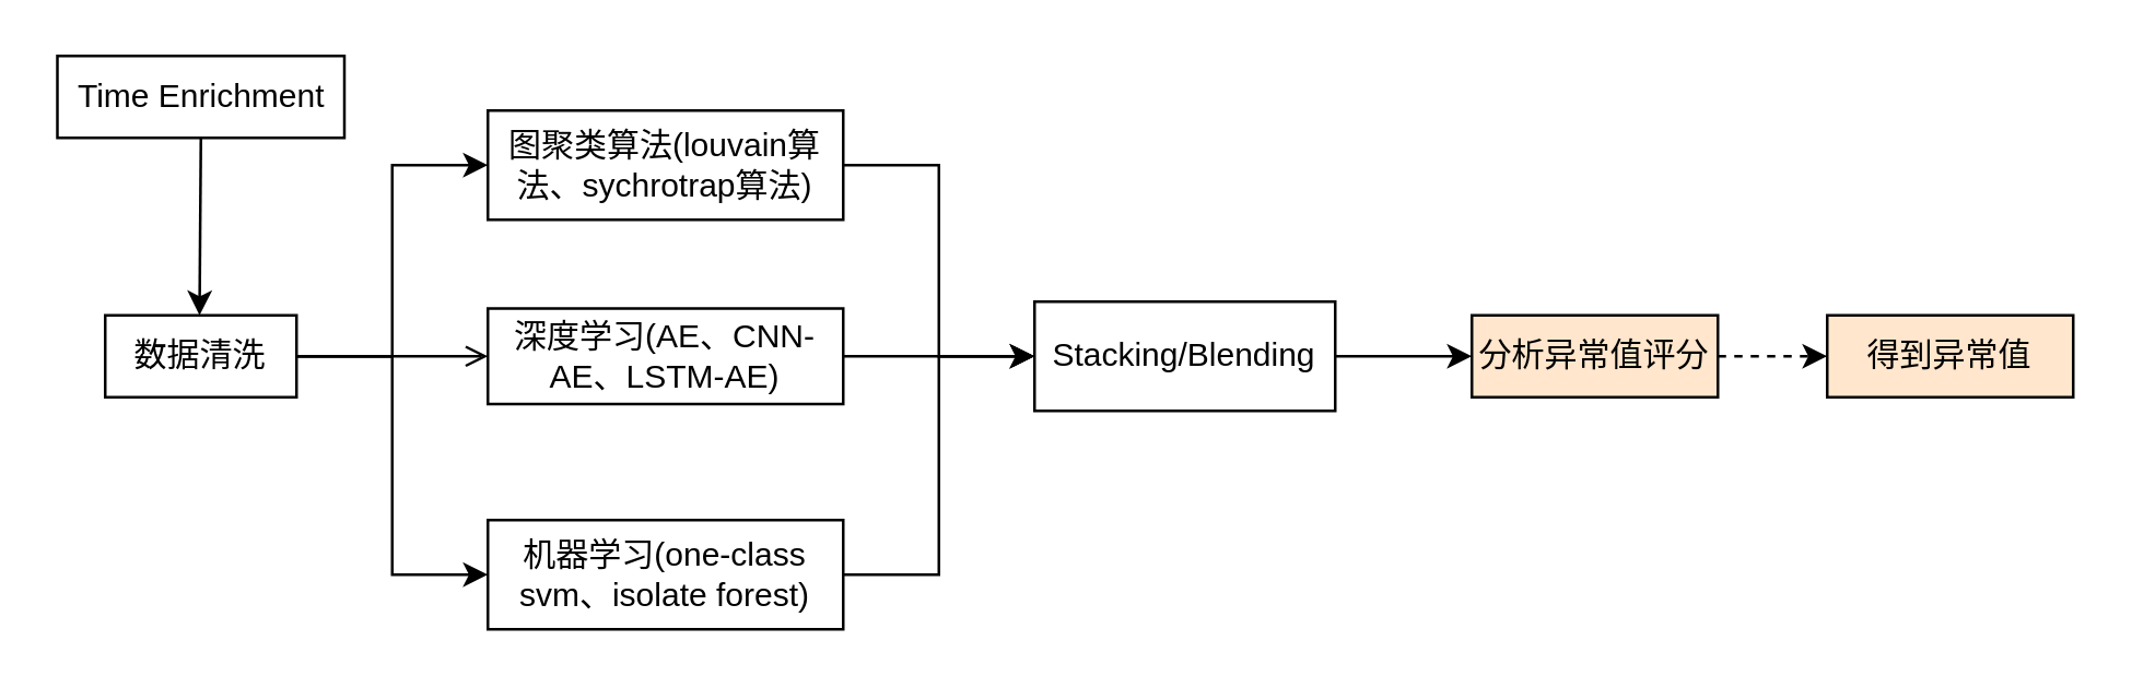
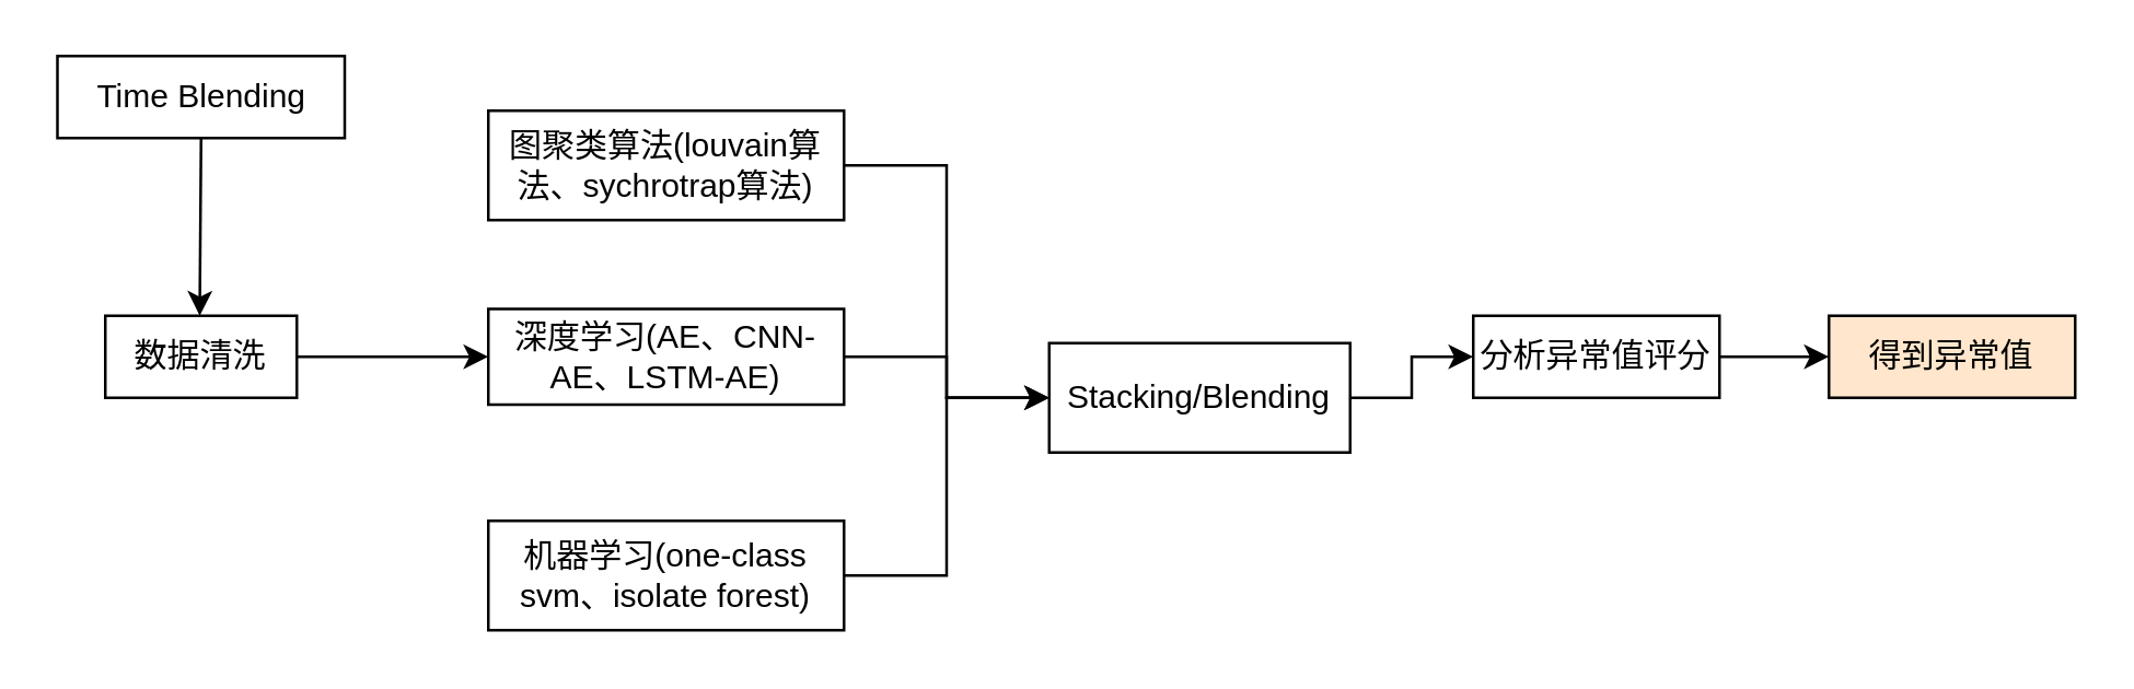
  <mxCell id="0" />
  <mxCell id="1" parent="0" />
- <mxCell id="2" value="" style="edgeStyle=orthogonalEdgeStyle;rounded=0;orthogonalLoop=1;jettySize=auto;html=1;entryX=0;entryY=0.5;entryDx=0;entryDy=0;" parent="1" source="5" target="7" edge="1"><mxGeometry relative="1" as="geometry" /></mxCell>
- <mxCell id="3" value="" style="edgeStyle=orthogonalEdgeStyle;rounded=0;orthogonalLoop=1;jettySize=auto;html=1;endArrow=open;" parent="1" source="5" target="9" edge="1"><mxGeometry relative="1" as="geometry" /></mxCell>
- <mxCell id="4" value="" style="edgeStyle=orthogonalEdgeStyle;rounded=0;orthogonalLoop=1;jettySize=auto;html=1;entryX=0;entryY=0.5;entryDx=0;entryDy=0;" parent="1" source="5" target="11" edge="1"><mxGeometry relative="1" as="geometry"><mxPoint x="128" y="270" as="targetPoint" /></mxGeometry></mxCell>
+ <mxCell id="3" value="" style="edgeStyle=orthogonalEdgeStyle;rounded=0;orthogonalLoop=1;jettySize=auto;html=1;" parent="1" source="5" target="9" edge="1"><mxGeometry relative="1" as="geometry" /></mxCell>
  <mxCell id="5" value="数据清洗" style="rounded=0;whiteSpace=wrap;html=1;" parent="1" vertex="1"><mxGeometry x="38" y="115" width="70" height="30" as="geometry" /></mxCell>
  <mxCell id="6" value="" style="edgeStyle=orthogonalEdgeStyle;rounded=0;orthogonalLoop=1;jettySize=auto;html=1;entryX=0;entryY=0.5;entryDx=0;entryDy=0;" parent="1" source="7" target="13" edge="1"><mxGeometry relative="1" as="geometry" /></mxCell>
  <mxCell id="7" value="图聚类算法(louvain算法、sychrotrap算法)" style="rounded=0;whiteSpace=wrap;html=1;" parent="1" vertex="1"><mxGeometry x="178" y="40" width="130" height="40" as="geometry" /></mxCell>
  <mxCell id="8" style="edgeStyle=orthogonalEdgeStyle;rounded=0;orthogonalLoop=1;jettySize=auto;html=1;entryX=0;entryY=0.5;entryDx=0;entryDy=0;endArrow=open;" parent="1" source="9" target="13" edge="1"><mxGeometry relative="1" as="geometry" /></mxCell>
  <mxCell id="9" value="深度学习(AE、CNN-AE、LSTM-AE)" style="rounded=0;whiteSpace=wrap;html=1;" parent="1" vertex="1"><mxGeometry x="178" y="112.5" width="130" height="35" as="geometry" /></mxCell>
  <mxCell id="10" style="edgeStyle=orthogonalEdgeStyle;rounded=0;orthogonalLoop=1;jettySize=auto;html=1;entryX=0;entryY=0.5;entryDx=0;entryDy=0;" parent="1" source="11" target="13" edge="1"><mxGeometry relative="1" as="geometry" /></mxCell>
  <mxCell id="11" value="机器学习(one-class svm、isolate forest)" style="rounded=0;whiteSpace=wrap;html=1;" parent="1" vertex="1"><mxGeometry x="178" y="190" width="130" height="40" as="geometry" /></mxCell>
  <mxCell id="12" value="" style="edgeStyle=orthogonalEdgeStyle;rounded=0;orthogonalLoop=1;jettySize=auto;html=1;" parent="1" source="13" target="15" edge="1"><mxGeometry relative="1" as="geometry" /></mxCell>
- <mxCell id="13" value="Stacking/Blending" style="rounded=0;whiteSpace=wrap;html=1;" parent="1" vertex="1"><mxGeometry x="378" y="110" width="110" height="40" as="geometry" /></mxCell>
- <mxCell id="14" value="" style="edgeStyle=orthogonalEdgeStyle;rounded=0;orthogonalLoop=1;jettySize=auto;html=1;dashed=1;" parent="1" source="15" target="16" edge="1"><mxGeometry relative="1" as="geometry" /></mxCell>
- <mxCell id="15" value="分析异常值评分" style="rounded=0;whiteSpace=wrap;html=1;fillColor=#ffe6cc;" parent="1" vertex="1"><mxGeometry x="538" y="115" width="90" height="30" as="geometry" /></mxCell>
+ <mxCell id="13" value="Stacking/Blending" style="rounded=0;whiteSpace=wrap;html=1;" parent="1" vertex="1"><mxGeometry x="383" y="125" width="110" height="40" as="geometry" /></mxCell>
+ <mxCell id="14" value="" style="edgeStyle=orthogonalEdgeStyle;rounded=0;orthogonalLoop=1;jettySize=auto;html=1;" parent="1" source="15" target="16" edge="1"><mxGeometry relative="1" as="geometry" /></mxCell>
+ <mxCell id="15" value="分析异常值评分" style="rounded=0;whiteSpace=wrap;html=1;" parent="1" vertex="1"><mxGeometry x="538" y="115" width="90" height="30" as="geometry" /></mxCell>
  <mxCell id="16" value="得到异常值" style="rounded=0;whiteSpace=wrap;html=1;fillColor=#ffe6cc;" parent="1" vertex="1"><mxGeometry x="668" y="115" width="90" height="30" as="geometry" /></mxCell>
  <mxCell id="17" value="" style="endArrow=classic;html=1;" edge="1" parent="1"><mxGeometry width="50" height="50" relative="1" as="geometry"><mxPoint x="73" y="50" as="sourcePoint" /><mxPoint x="72.5" y="115" as="targetPoint" /></mxGeometry></mxCell>
- <mxCell id="18" value="Time Enrichment" style="rounded=0;whiteSpace=wrap;html=1;" vertex="1" parent="1"><mxGeometry x="20.5" y="20" width="105" height="30" as="geometry" /></mxCell>
+ <mxCell id="18" value="Time Blending" style="rounded=0;whiteSpace=wrap;html=1;" vertex="1" parent="1"><mxGeometry x="20.5" y="20" width="105" height="30" as="geometry" /></mxCell>
